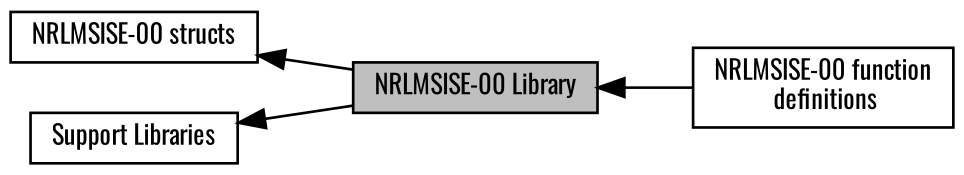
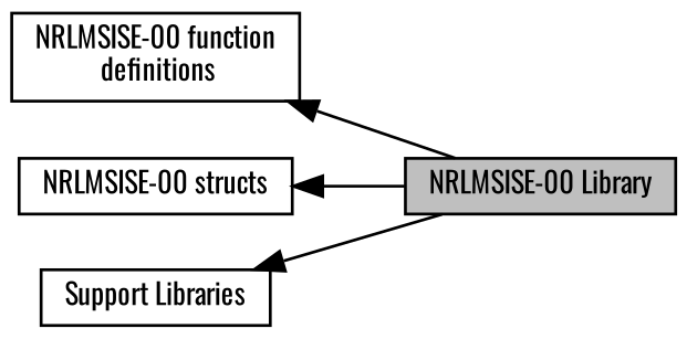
  digraph {
    fontname=Oswald
    rankdir=LR
    node [color=black fillcolor=white fontname=Oswald fontsize=10 shape=record style=filled]
    edge [dir=back fontname=Oswald fontsize=10 labelfontname=Helvetica labelfontsize=10 shape=plaintext style=solid]
    n1 [fillcolor=grey75 fontcolor=black height=0.2 label="NRLMSISE-00 Library" width=0.4]
    n2 [height=0.2 label="NRLMSISE-00 function\l definitions" width=0.4]
    n3 [height=0.2 label="NRLMSISE-00 structs" width=0.4]
    n4 [height=0.2 label="Support Libraries" width=0.4]
-   n1 -> n2
+   n2 -> n1
    n3 -> n1
    n4 -> n1
  }
